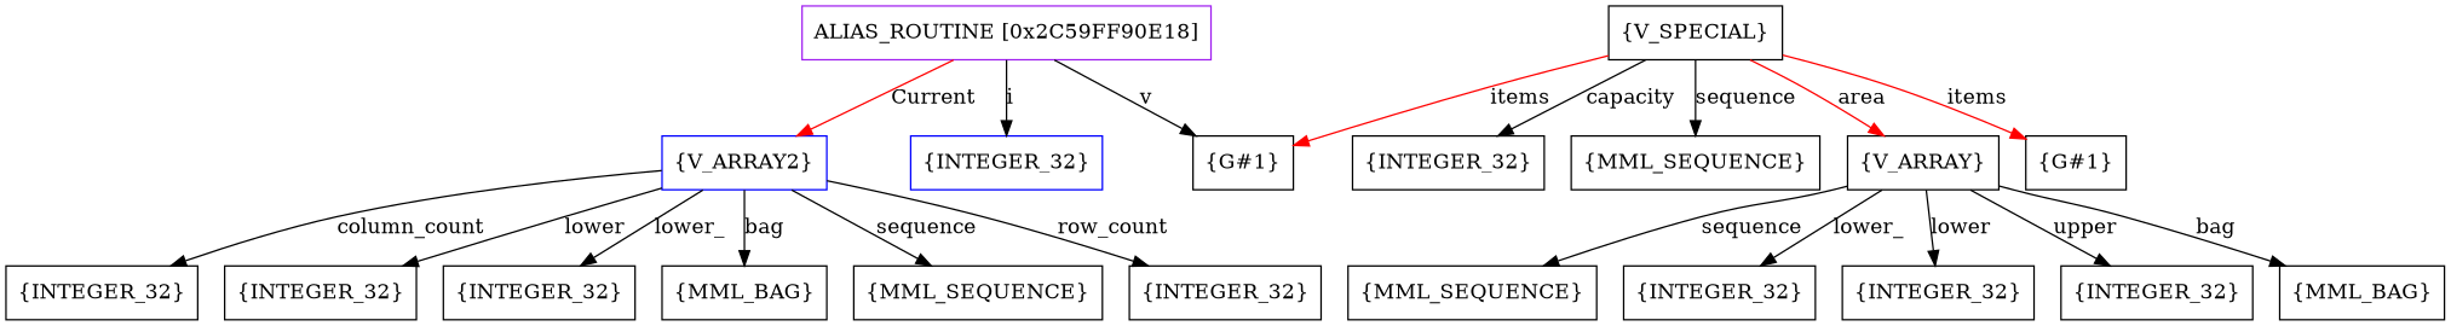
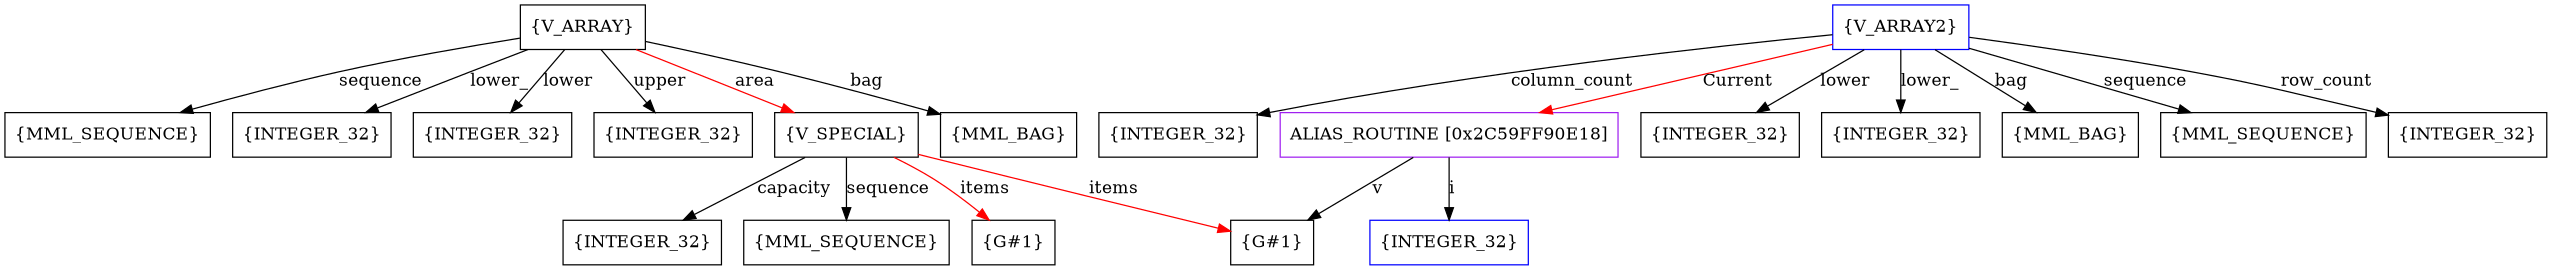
  digraph {
    node [shape=box]
    n1 [color=purple label=<ALIAS_ROUTINE [0x2C59FF90E18]>]
    n2 [color=blue label=<{V_ARRAY2}>]
    n3 [label=<{G#1}>]
    n4 [color=blue label=<{INTEGER_32}>]
    n5 [label=<{INTEGER_32}>]
    n6 [label=<{INTEGER_32}>]
    n7 [label=<{MML_BAG}>]
    n8 [label=<{MML_SEQUENCE}>]
    n9 [label=<{INTEGER_32}>]
    n10 [label=<{INTEGER_32}>]
    n11 [label=<{V_ARRAY}>]
    n12 [label=<{MML_BAG}>]
    n13 [label=<{MML_SEQUENCE}>]
    n14 [label=<{INTEGER_32}>]
    n15 [label=<{INTEGER_32}>]
    n16 [label=<{INTEGER_32}>]
    n17 [label=<{V_SPECIAL}>]
    n18 [label=<{G#1}>]
    n19 [label=<{INTEGER_32}>]
    n20 [label=<{MML_SEQUENCE}>]
-   n1 -> n2 [color=red label=<Current>]
+   n2 -> n1 [color=red label=<Current>]
    n1 -> n3 [label=<v>]
    n1 -> n4 [label=<i>]
    n2 -> n5 [label=<lower>]
    n2 -> n6 [label=<lower_>]
    n2 -> n7 [label=<bag>]
    n2 -> n8 [label=<sequence>]
    n2 -> n9 [label=<row_count>]
    n2 -> n10 [label=<column_count>]
    n11 -> n12 [label=<bag>]
    n11 -> n13 [label=<sequence>]
    n11 -> n14 [label=<lower_>]
    n11 -> n15 [label=<lower>]
    n11 -> n16 [label=<upper>]
-   n17 -> n11 [color=red label=<area>]
+   n11 -> n17 [color=red label=<area>]
    n17 -> n3 [color=red label=<items>]
    n17 -> n18 [color=red label=<items>]
    n17 -> n19 [label=<capacity>]
    n17 -> n20 [label=<sequence>]
  }
